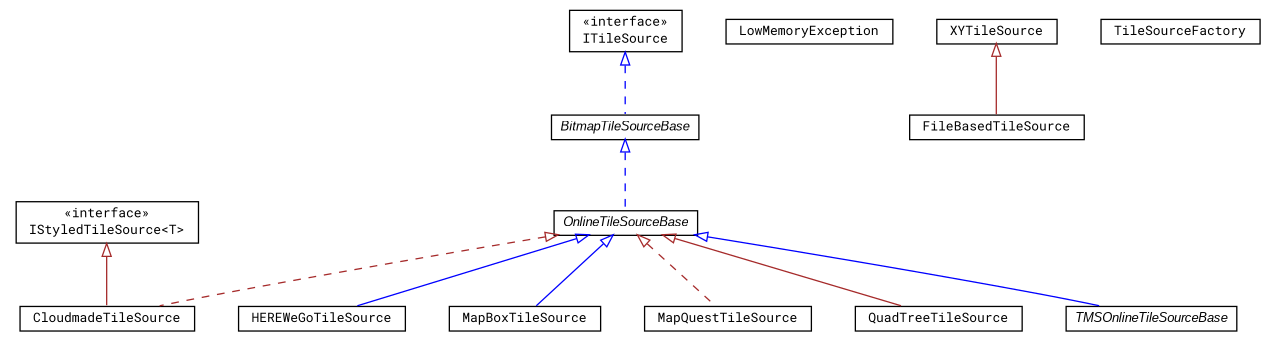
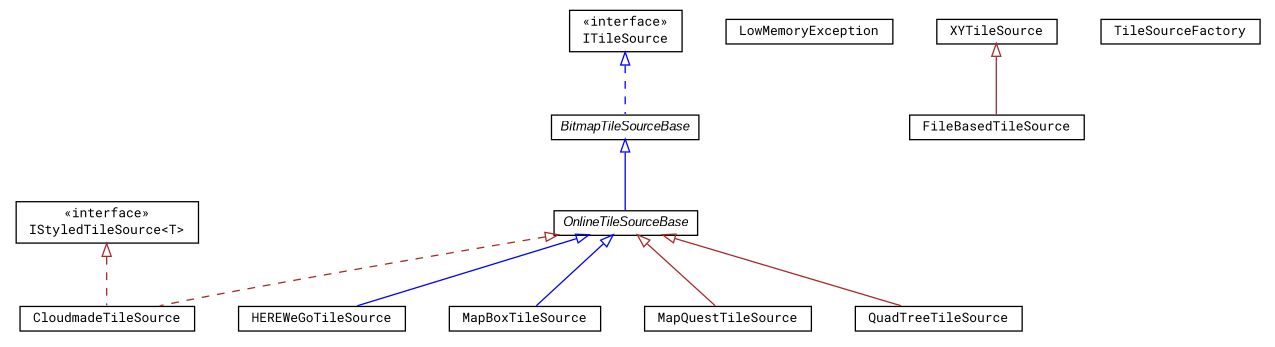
  digraph {
    fontname="Roboto Mono"
    nodesep=0.25
    ranksep=0.5
    node [fontcolor=black fontname="Roboto Mono" fontsize=10.0 shape=plaintext]
    edge [arrowtail=empty color=blue dir=back fontname="Roboto Mono" fontsize=10 headport=p labelfontname=arial labelfontsize=10 tailport=p]
    n1 [label=<<table title="org.osmdroid.tileprovider.tilesource.BitmapTileSourceBase" border="0" cellborder="1" cellspacing="0" cellpadding="2" port="p" href="./BitmapTileSourceBase.html"> 		<tr><td><table border="0" cellspacing="0" cellpadding="1"> <tr><td align="center" balign="center"><font face="arial italic"> BitmapTileSourceBase </font></td></tr> 		</table></td></tr> 		</table>>]
    n2 [label=<<table title="org.osmdroid.tileprovider.tilesource.OnlineTileSourceBase" border="0" cellborder="1" cellspacing="0" cellpadding="2" port="p" href="./OnlineTileSourceBase.html"> 		<tr><td><table border="0" cellspacing="0" cellpadding="1"> <tr><td align="center" balign="center"><font face="arial italic"> OnlineTileSourceBase </font></td></tr> 		</table></td></tr> 		</table>>]
    n3 [label=<<table title="org.osmdroid.tileprovider.tilesource.CloudmadeTileSource" border="0" cellborder="1" cellspacing="0" cellpadding="2" port="p" href="./CloudmadeTileSource.html"> 		<tr><td><table border="0" cellspacing="0" cellpadding="1"> <tr><td align="center" balign="center"> CloudmadeTileSource </td></tr> 		</table></td></tr> 		</table>>]
    n4 [label=<<table title="org.osmdroid.tileprovider.tilesource.HEREWeGoTileSource" border="0" cellborder="1" cellspacing="0" cellpadding="2" port="p" href="./HEREWeGoTileSource.html"> 		<tr><td><table border="0" cellspacing="0" cellpadding="1"> <tr><td align="center" balign="center"> HEREWeGoTileSource </td></tr> 		</table></td></tr> 		</table>>]
    n5 [label=<<table title="org.osmdroid.tileprovider.tilesource.MapBoxTileSource" border="0" cellborder="1" cellspacing="0" cellpadding="2" port="p" href="./MapBoxTileSource.html"> 		<tr><td><table border="0" cellspacing="0" cellpadding="1"> <tr><td align="center" balign="center"> MapBoxTileSource </td></tr> 		</table></td></tr> 		</table>>]
    n6 [label=<<table title="org.osmdroid.tileprovider.tilesource.MapQuestTileSource" border="0" cellborder="1" cellspacing="0" cellpadding="2" port="p" href="./MapQuestTileSource.html"> 		<tr><td><table border="0" cellspacing="0" cellpadding="1"> <tr><td align="center" balign="center"> MapQuestTileSource </td></tr> 		</table></td></tr> 		</table>>]
    n7 [label=<<table title="org.osmdroid.tileprovider.tilesource.QuadTreeTileSource" border="0" cellborder="1" cellspacing="0" cellpadding="2" port="p" href="./QuadTreeTileSource.html"> 		<tr><td><table border="0" cellspacing="0" cellpadding="1"> <tr><td align="center" balign="center"> QuadTreeTileSource </td></tr> 		</table></td></tr> 		</table>>]
-   n8 [label=<<table title="org.osmdroid.tileprovider.tilesource.TMSOnlineTileSourceBase" border="0" cellborder="1" cellspacing="0" cellpadding="2" port="p" href="./TMSOnlineTileSourceBase.html"> 		<tr><td><table border="0" cellspacing="0" cellpadding="1"> <tr><td align="center" balign="center"><font face="arial italic"> TMSOnlineTileSourceBase </font></td></tr> 		</table></td></tr> 		</table>>]
    n9 [label=<<table title="org.osmdroid.tileprovider.tilesource.BitmapTileSourceBase.LowMemoryException" border="0" cellborder="1" cellspacing="0" cellpadding="2" port="p" href="./BitmapTileSourceBase.LowMemoryException.html"> 		<tr><td><table border="0" cellspacing="0" cellpadding="1"> <tr><td align="center" balign="center"> LowMemoryException </td></tr> 		</table></td></tr> 		</table>>]
    n10 [label=<<table title="org.osmdroid.tileprovider.tilesource.FileBasedTileSource" border="0" cellborder="1" cellspacing="0" cellpadding="2" port="p" href="./FileBasedTileSource.html"> 		<tr><td><table border="0" cellspacing="0" cellpadding="1"> <tr><td align="center" balign="center"> FileBasedTileSource </td></tr> 		</table></td></tr> 		</table>>]
    n11 [label=<<table title="org.osmdroid.tileprovider.tilesource.IStyledTileSource" border="0" cellborder="1" cellspacing="0" cellpadding="2" port="p" href="./IStyledTileSource.html"> 		<tr><td><table border="0" cellspacing="0" cellpadding="1"> <tr><td align="center" balign="center"> &#171;interface&#187; </td></tr> <tr><td align="center" balign="center"> IStyledTileSource&lt;T&gt; </td></tr> 		</table></td></tr> 		</table>>]
    n12 [label=<<table title="org.osmdroid.tileprovider.tilesource.ITileSource" border="0" cellborder="1" cellspacing="0" cellpadding="2" port="p" href="./ITileSource.html"> 		<tr><td><table border="0" cellspacing="0" cellpadding="1"> <tr><td align="center" balign="center"> &#171;interface&#187; </td></tr> <tr><td align="center" balign="center"> ITileSource </td></tr> 		</table></td></tr> 		</table>>]
    n13 [label=<<table title="org.osmdroid.tileprovider.tilesource.XYTileSource" border="0" cellborder="1" cellspacing="0" cellpadding="2" port="p" href="./XYTileSource.html"> 		<tr><td><table border="0" cellspacing="0" cellpadding="1"> <tr><td align="center" balign="center"> XYTileSource </td></tr> 		</table></td></tr> 		</table>>]
    n14 [label=<<table title="org.osmdroid.tileprovider.tilesource.TileSourceFactory" border="0" cellborder="1" cellspacing="0" cellpadding="2" port="p" href="./TileSourceFactory.html"> 		<tr><td><table border="0" cellspacing="0" cellpadding="1"> <tr><td align="center" balign="center"> TileSourceFactory </td></tr> 		</table></td></tr> 		</table>>]
-   n1 -> n2 [style=dashed]
+   n1 -> n2
    n2 -> n3 [color=brown style=dashed]
    n2 -> n4
    n2 -> n5
-   n2 -> n6 [color=brown style=dashed]
+   n2 -> n6 [color=brown]
    n2 -> n7 [color=brown]
-   n2 -> n8
-   n11 -> n3 [color=brown style=solid]
+   n11 -> n3 [color=brown style=dashed]
    n12 -> n1 [style=dashed]
    n13 -> n10 [color=brown]
  }
